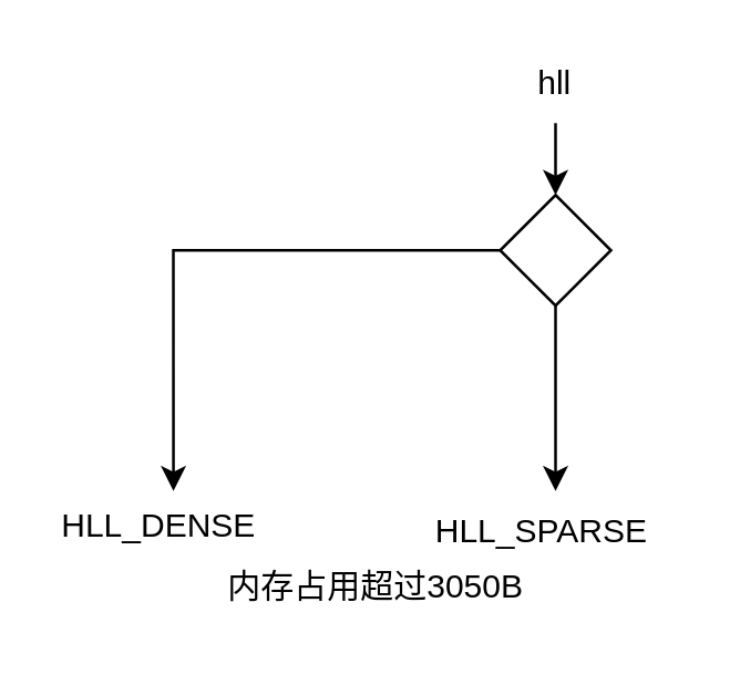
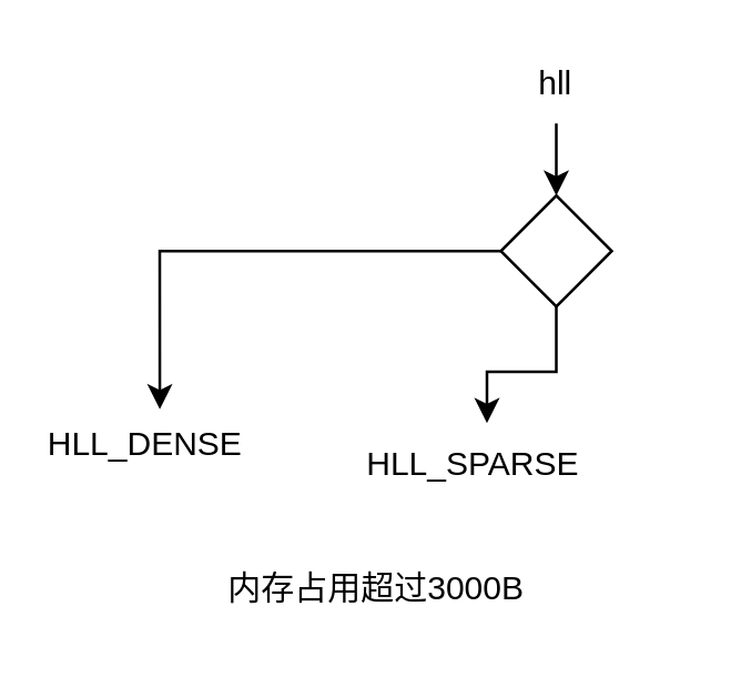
  <mxCell id="0" />
  <mxCell id="1" parent="0" />
  <mxCell id="2" value="hll" style="text;html=1;resizable=0;points=[];autosize=1;align=left;verticalAlign=top;spacingTop=-4;" vertex="1" parent="1"><mxGeometry x="192" y="20" width="30" height="20" as="geometry" /></mxCell>
  <mxCell id="3" style="edgeStyle=orthogonalEdgeStyle;rounded=0;orthogonalLoop=1;jettySize=auto;html=1;exitX=0;exitY=0.5;exitDx=0;exitDy=0;entryX=0.467;entryY=-0.15;entryDx=0;entryDy=0;entryPerimeter=0;" edge="1" parent="1" source="5" target="7"><mxGeometry relative="1" as="geometry" /></mxCell>
  <mxCell id="4" style="edgeStyle=orthogonalEdgeStyle;rounded=0;orthogonalLoop=1;jettySize=auto;html=1;exitX=0.5;exitY=1;exitDx=0;exitDy=0;entryX=0.5;entryY=-0.25;entryDx=0;entryDy=0;entryPerimeter=0;" edge="1" parent="1" source="5" target="6"><mxGeometry relative="1" as="geometry" /></mxCell>
  <mxCell id="5" value="" style="rhombus;whiteSpace=wrap;html=1;" vertex="1" parent="1"><mxGeometry x="180" y="70" width="40" height="40" as="geometry" /></mxCell>
- <mxCell id="6" value="HLL_SPARSE" style="text;html=1;resizable=0;points=[];autosize=1;align=left;verticalAlign=top;spacingTop=-4;" vertex="1" parent="1"><mxGeometry x="155" y="182" width="90" height="20" as="geometry" /></mxCell>
- <mxCell id="7" value="HLL_DENSE" style="text;html=1;resizable=0;points=[];autosize=1;align=left;verticalAlign=top;spacingTop=-4;" vertex="1" parent="1"><mxGeometry x="20" y="180" width="90" height="20" as="geometry" /></mxCell>
+ <mxCell id="6" value="HLL_SPARSE" style="text;html=1;resizable=0;points=[];autosize=1;align=left;verticalAlign=top;spacingTop=-4;" vertex="1" parent="1"><mxGeometry x="130" y="157" width="90" height="20" as="geometry" /></mxCell>
+ <mxCell id="7" value="HLL_DENSE" style="text;html=1;resizable=0;points=[];autosize=1;align=left;verticalAlign=top;spacingTop=-4;" vertex="1" parent="1"><mxGeometry x="15" y="150" width="90" height="20" as="geometry" /></mxCell>
  <mxCell id="8" value="" style="endArrow=classic;html=1;exitX=0.267;exitY=1.2;exitDx=0;exitDy=0;exitPerimeter=0;entryX=0.5;entryY=0;entryDx=0;entryDy=0;" edge="1" parent="1" source="2" target="5"><mxGeometry width="50" height="50" relative="1" as="geometry"><mxPoint x="290" y="60" as="sourcePoint" /><mxPoint x="340" y="10" as="targetPoint" /></mxGeometry></mxCell>
- <mxCell id="9" value="内存占用超过3050B" style="text;html=1;resizable=0;points=[];autosize=1;align=left;verticalAlign=top;spacingTop=-4;" vertex="1" parent="1"><mxGeometry x="80" y="202" width="120" height="20" as="geometry" /></mxCell>
+ <mxCell id="9" value="内存占用超过3000B" style="text;html=1;resizable=0;points=[];autosize=1;align=left;verticalAlign=top;spacingTop=-4;" vertex="1" parent="1"><mxGeometry x="80" y="202" width="120" height="20" as="geometry" /></mxCell>
